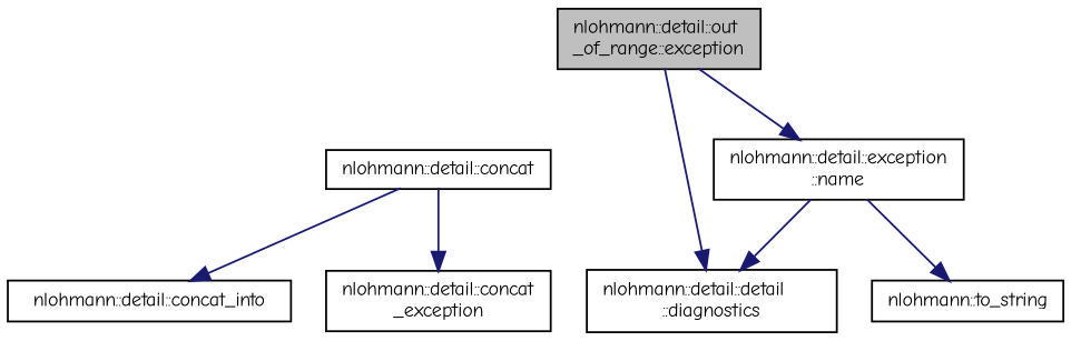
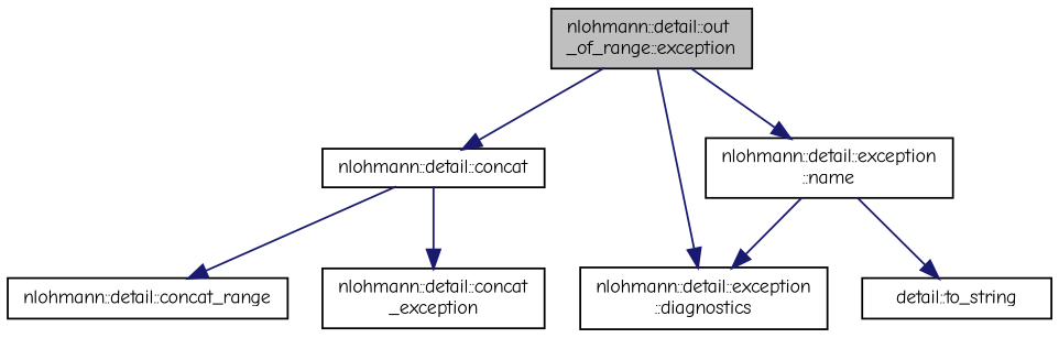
  digraph {
    fontname="Comic Neue"
    rankdir=TB
    node [color=black fillcolor=white fontname="Comic Neue" fontsize=10 shape=record style=filled]
    edge [color=midnightblue fontname="Comic Neue" fontsize=10 labelfontname=Helvetica labelfontsize=10 style=solid]
    n1 [fillcolor=grey75 fontcolor=black height=0.2 label="nlohmann::detail::out\l_of_range::exception" width=0.4]
    n2 [height=0.2 label="nlohmann::detail::concat" width=0.4]
-   n3 [height=0.2 label="nlohmann::detail::detail\l::diagnostics" width=0.4]
+   n3 [height=0.2 label="nlohmann::detail::exception\l::diagnostics" width=0.4]
    n4 [height=0.2 label="nlohmann::detail::exception\l::name" width=0.4]
-   n5 [height=0.2 label="nlohmann::detail::concat_into" width=0.4]
+   n5 [height=0.2 label="nlohmann::detail::concat_range" width=0.4]
    n6 [height=0.2 label="nlohmann::detail::concat\l_exception" width=0.4]
-   n7 [height=0.2 label="nlohmann::to_string" width=0.4]
+   n7 [height=0.2 label="detail::to_string" width=0.4]
+   n1 -> n2
    n1 -> n3
    n1 -> n4
    n2 -> n5
    n2 -> n6
    n4 -> n3
    n4 -> n7
  }
